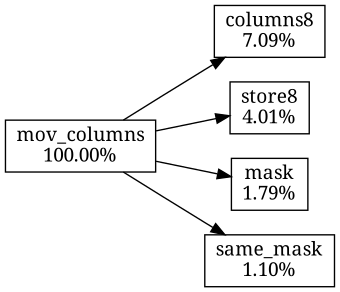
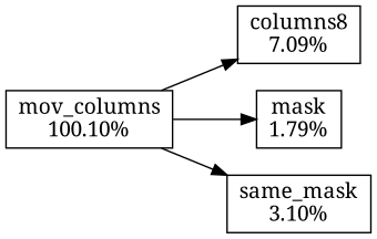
  digraph {
    fontname="Noto Serif"
    rankdir=LR
    node [fontname="Noto Serif" shape=box]
    edge [fontname="Noto Serif"]
-   n1 [label="mov_columns\n100.00%"]
+   n1 [label="mov_columns\n100.10%"]
    n2 [label="columns8\n7.09%"]
-   n3 [label="store8\n4.01%"]
    n4 [label="mask\n1.79%"]
-   n5 [label="same_mask\n1.10%"]
+   n5 [label="same_mask\n3.10%"]
    subgraph sub_1 {
      n1
      n2
-     n3
      n4
      n5
    }
    n1 -> n2
-   n1 -> n3
    n1 -> n4
    n1 -> n5
  }
